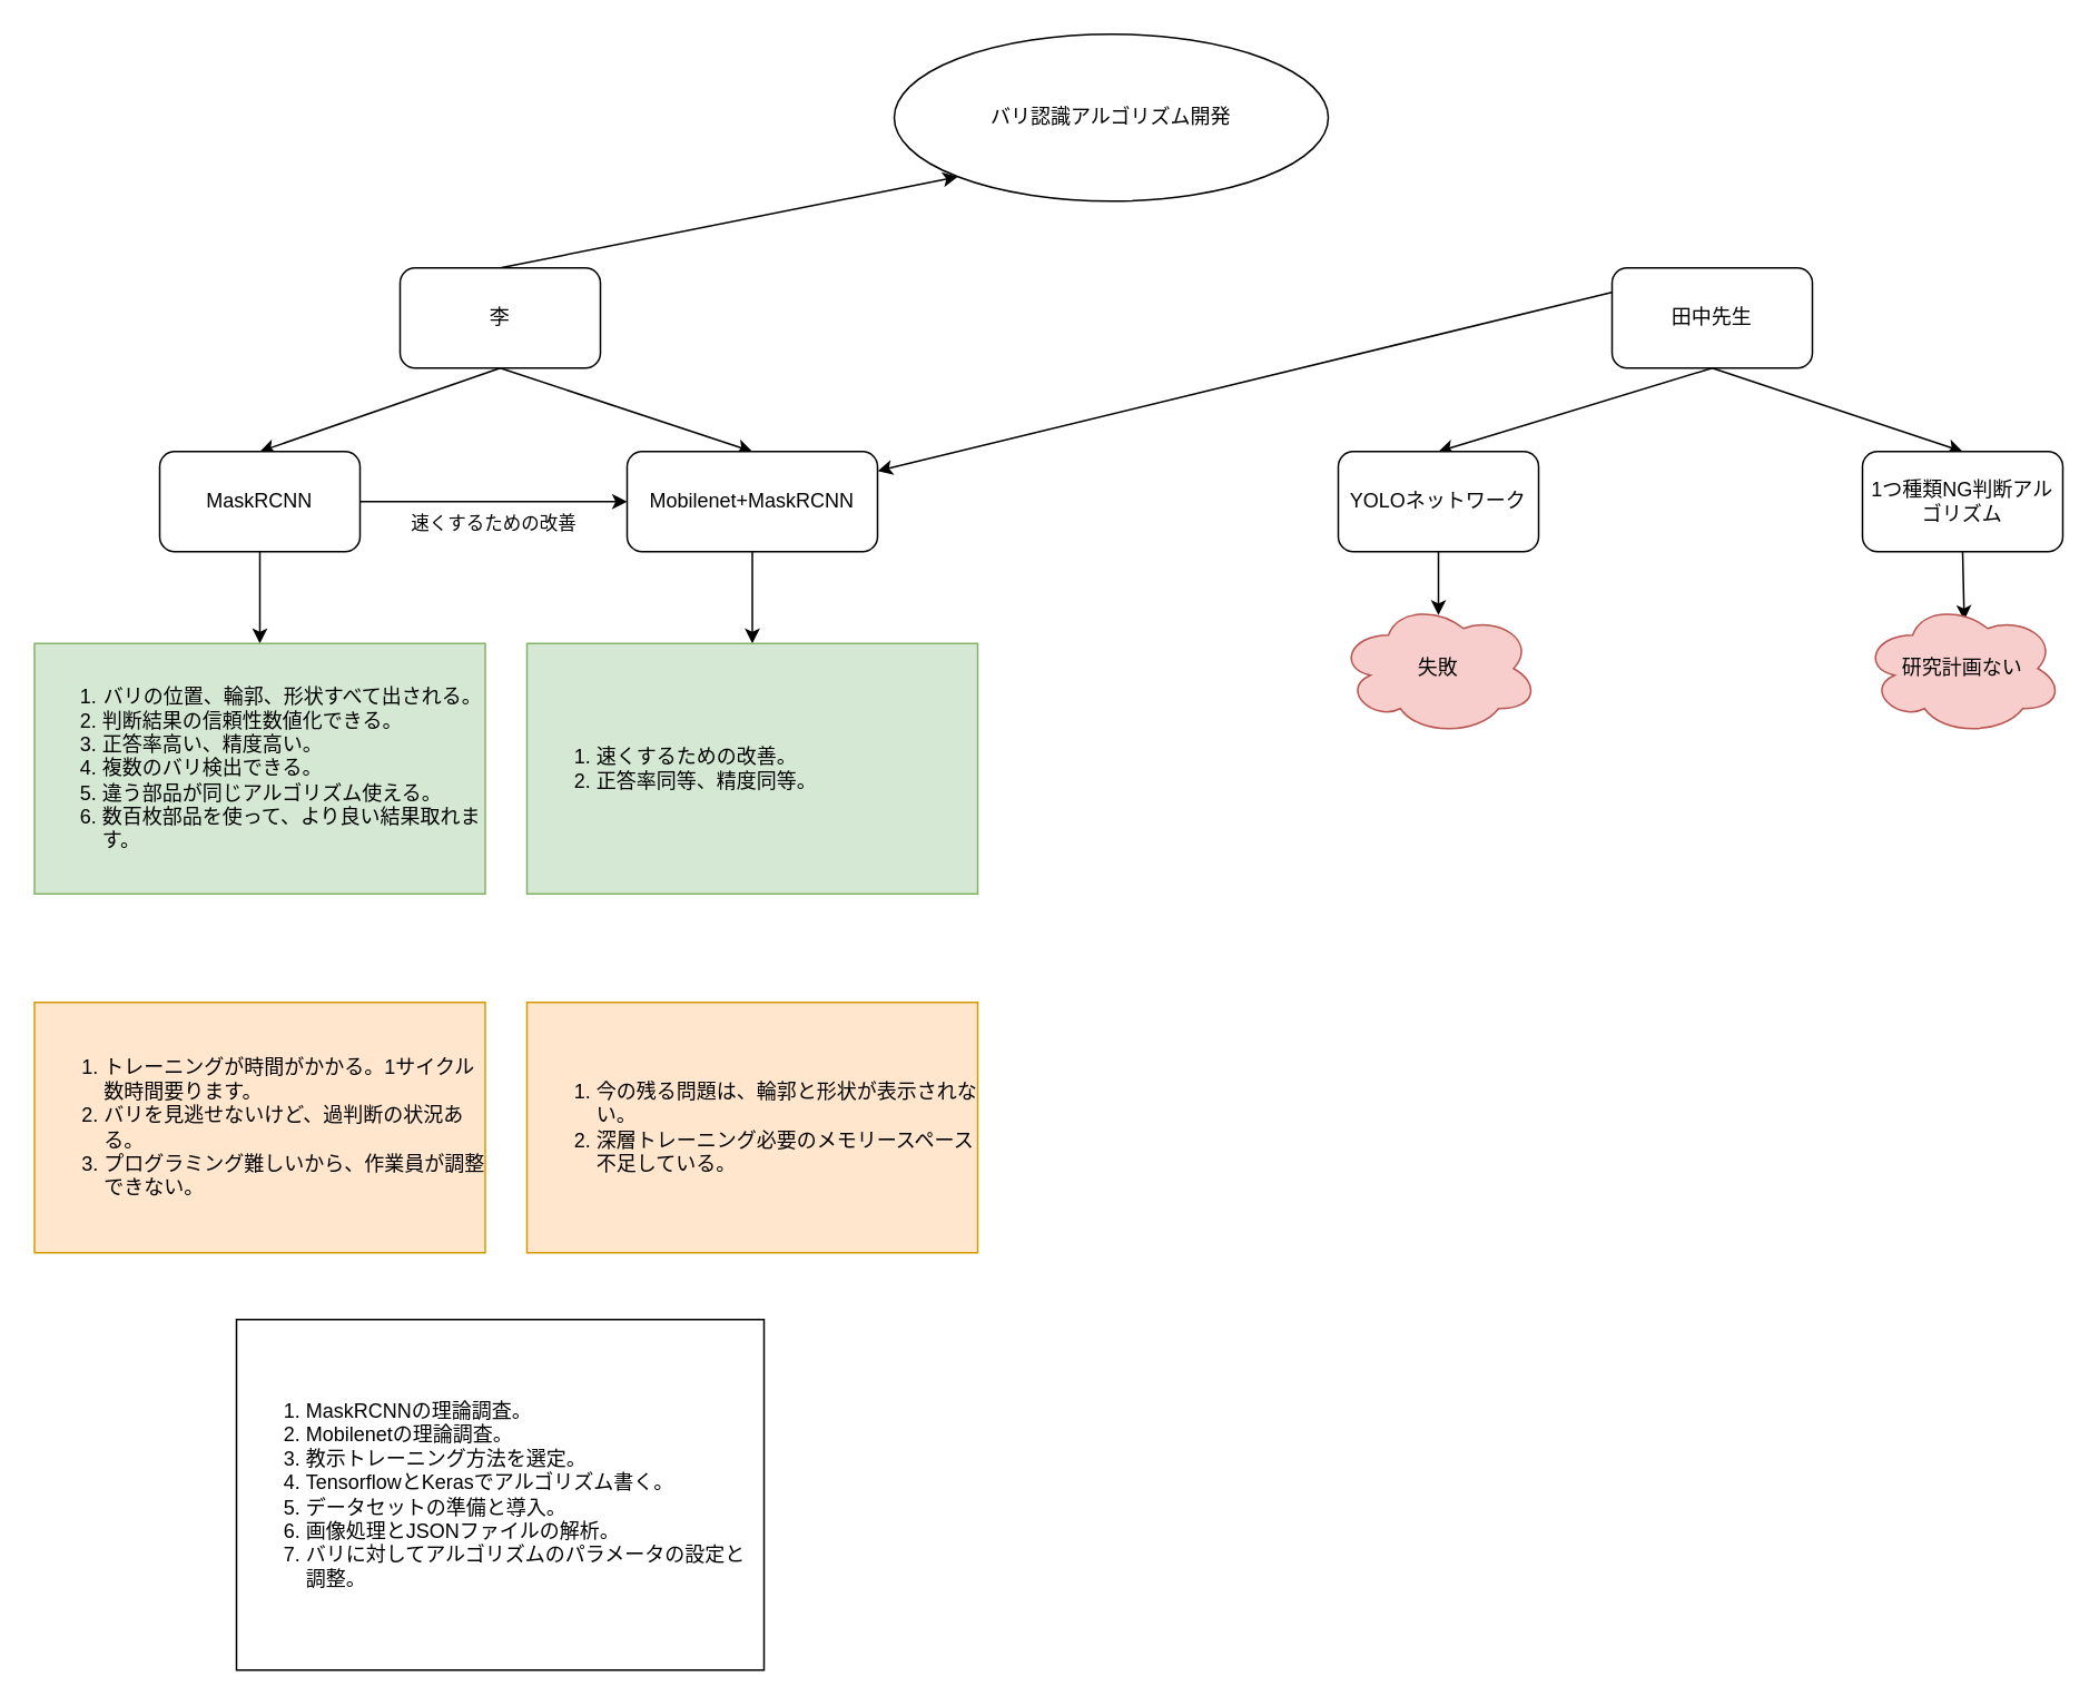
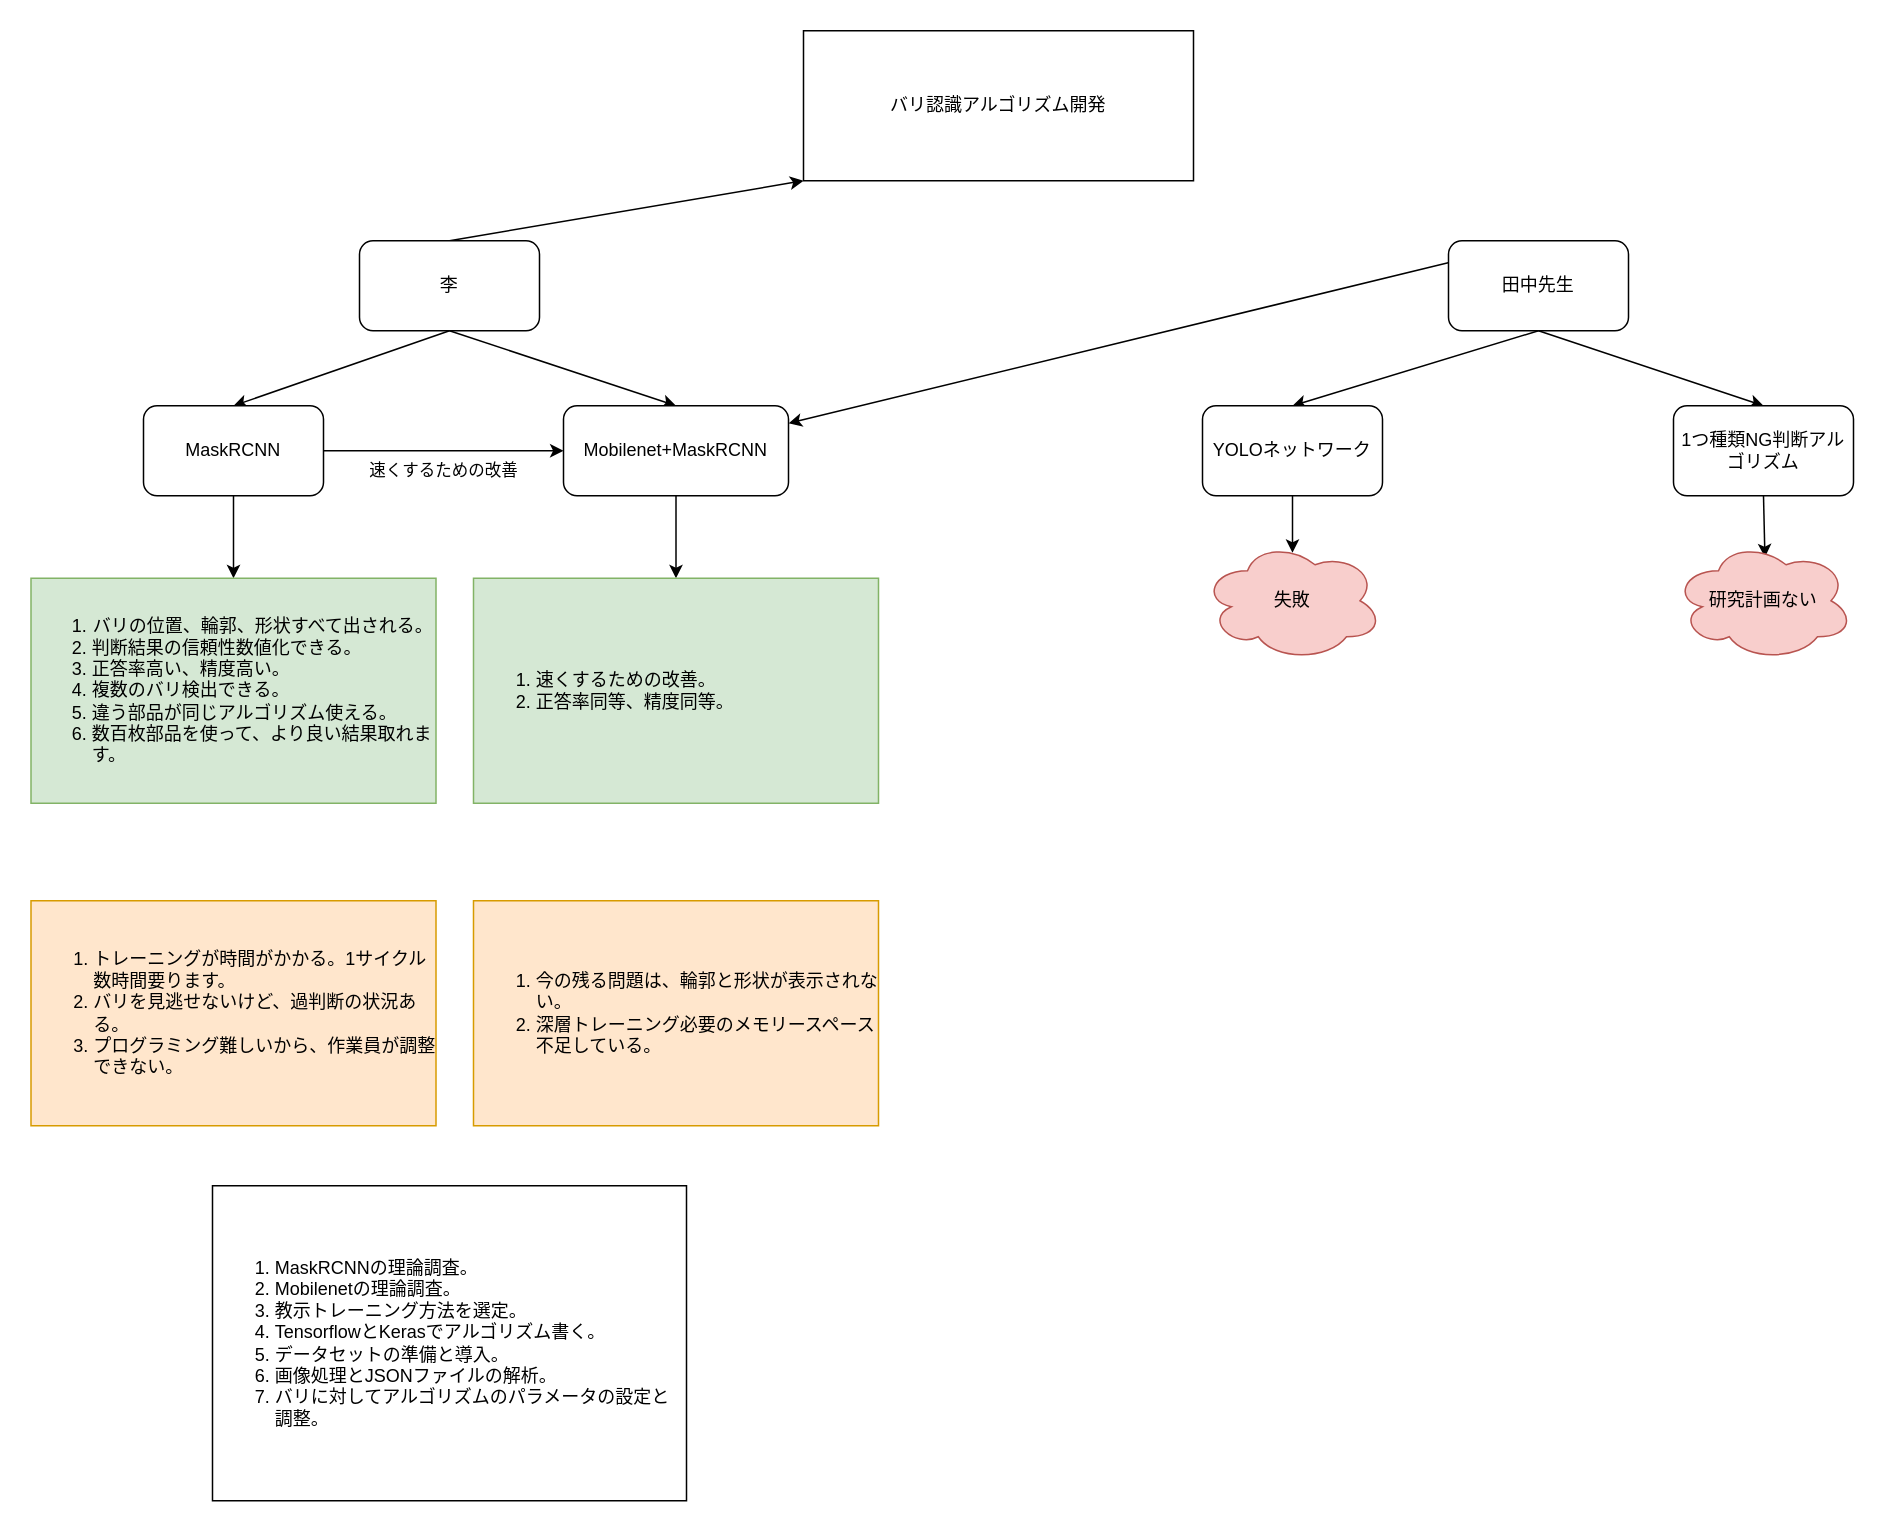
  <mxCell id="0" />
  <mxCell id="1" parent="0" />
- <mxCell id="2" value="バリ認識アルゴリズム開発" style="ellipse;whiteSpace=wrap;html=1;" vertex="1" parent="1"><mxGeometry x="535" y="20" width="260" height="100" as="geometry" /></mxCell>
+ <mxCell id="2" value="バリ認識アルゴリズム開発" style="whiteSpace=wrap;html=1;rounded=0;" vertex="1" parent="1"><mxGeometry x="535" y="20" width="260" height="100" as="geometry" /></mxCell>
  <mxCell id="3" style="rounded=0;orthogonalLoop=1;jettySize=auto;html=1;exitX=0.5;exitY=0;exitDx=0;exitDy=0;entryX=0;entryY=1;entryDx=0;entryDy=0;" edge="1" parent="1" source="6" target="2"><mxGeometry relative="1" as="geometry" /></mxCell>
  <mxCell id="4" style="edgeStyle=none;rounded=0;jumpStyle=none;orthogonalLoop=1;jettySize=auto;html=1;exitX=0.5;exitY=1;exitDx=0;exitDy=0;entryX=0.5;entryY=0;entryDx=0;entryDy=0;" edge="1" parent="1" source="6" target="13"><mxGeometry relative="1" as="geometry" /></mxCell>
  <mxCell id="5" style="edgeStyle=none;rounded=0;jumpStyle=none;orthogonalLoop=1;jettySize=auto;html=1;exitX=0.5;exitY=1;exitDx=0;exitDy=0;entryX=0.5;entryY=0;entryDx=0;entryDy=0;" edge="1" parent="1" source="6" target="15"><mxGeometry relative="1" as="geometry" /></mxCell>
  <mxCell id="6" value="李" style="rounded=1;whiteSpace=wrap;html=1;" vertex="1" parent="1"><mxGeometry x="239" y="160" width="120" height="60" as="geometry" /></mxCell>
  <mxCell id="7" style="edgeStyle=none;rounded=0;orthogonalLoop=1;jettySize=auto;html=1;exitX=0.5;exitY=0;exitDx=0;exitDy=0;" edge="1" parent="1" source="10" target="15"><mxGeometry relative="1" as="geometry" /></mxCell>
  <mxCell id="8" style="edgeStyle=none;rounded=0;orthogonalLoop=1;jettySize=auto;html=1;exitX=0.5;exitY=1;exitDx=0;exitDy=0;entryX=0.5;entryY=0;entryDx=0;entryDy=0;" edge="1" parent="1" source="10" target="17"><mxGeometry relative="1" as="geometry" /></mxCell>
  <mxCell id="9" style="edgeStyle=none;rounded=0;orthogonalLoop=1;jettySize=auto;html=1;exitX=0.5;exitY=1;exitDx=0;exitDy=0;entryX=0.5;entryY=0;entryDx=0;entryDy=0;" edge="1" parent="1" source="10" target="20"><mxGeometry relative="1" as="geometry" /></mxCell>
  <mxCell id="10" value="田中先生" style="rounded=1;whiteSpace=wrap;html=1;" vertex="1" parent="1"><mxGeometry x="965" y="160" width="120" height="60" as="geometry" /></mxCell>
  <mxCell id="11" value="速くするための改善" style="edgeStyle=none;rounded=0;orthogonalLoop=1;jettySize=auto;html=1;exitX=1;exitY=0.5;exitDx=0;exitDy=0;entryX=0;entryY=0.5;entryDx=0;entryDy=0;jumpStyle=none;verticalAlign=top;" edge="1" parent="1" source="13" target="15"><mxGeometry relative="1" as="geometry" /></mxCell>
  <mxCell id="12" style="edgeStyle=none;rounded=0;jumpStyle=none;orthogonalLoop=1;jettySize=auto;html=1;exitX=0.5;exitY=1;exitDx=0;exitDy=0;entryX=0.5;entryY=0;entryDx=0;entryDy=0;" edge="1" parent="1" source="13" target="22"><mxGeometry relative="1" as="geometry" /></mxCell>
  <mxCell id="13" value="MaskRCNN" style="rounded=1;whiteSpace=wrap;html=1;" vertex="1" parent="1"><mxGeometry x="95" y="270" width="120" height="60" as="geometry" /></mxCell>
  <mxCell id="14" style="edgeStyle=none;rounded=0;jumpStyle=none;orthogonalLoop=1;jettySize=auto;html=1;exitX=0.5;exitY=1;exitDx=0;exitDy=0;entryX=0.5;entryY=0;entryDx=0;entryDy=0;" edge="1" parent="1" source="15" target="24"><mxGeometry relative="1" as="geometry" /></mxCell>
  <mxCell id="15" value="Mobilenet+MaskRCNN" style="rounded=1;whiteSpace=wrap;html=1;" vertex="1" parent="1"><mxGeometry x="375" y="270" width="150" height="60" as="geometry" /></mxCell>
  <mxCell id="16" style="edgeStyle=none;rounded=0;orthogonalLoop=1;jettySize=auto;html=1;exitX=0.5;exitY=1;exitDx=0;exitDy=0;entryX=0.5;entryY=0.1;entryDx=0;entryDy=0;entryPerimeter=0;" edge="1" parent="1" source="17" target="18"><mxGeometry relative="1" as="geometry" /></mxCell>
  <mxCell id="17" value="YOLOネットワーク" style="rounded=1;whiteSpace=wrap;html=1;" vertex="1" parent="1"><mxGeometry x="801" y="270" width="120" height="60" as="geometry" /></mxCell>
  <mxCell id="18" value="失敗" style="ellipse;shape=cloud;whiteSpace=wrap;html=1;fillColor=#f8cecc;strokeColor=#b85450;" vertex="1" parent="1"><mxGeometry x="801" y="360" width="120" height="80" as="geometry" /></mxCell>
  <mxCell id="19" style="edgeStyle=none;rounded=0;orthogonalLoop=1;jettySize=auto;html=1;exitX=0.5;exitY=1;exitDx=0;exitDy=0;entryX=0.508;entryY=0.138;entryDx=0;entryDy=0;entryPerimeter=0;" edge="1" parent="1" source="20" target="21"><mxGeometry relative="1" as="geometry" /></mxCell>
  <mxCell id="20" value="1つ種類NG判断アルゴリズム" style="rounded=1;whiteSpace=wrap;html=1;" vertex="1" parent="1"><mxGeometry x="1115" y="270" width="120" height="60" as="geometry" /></mxCell>
  <mxCell id="21" value="研究計画ない" style="ellipse;shape=cloud;whiteSpace=wrap;html=1;fillColor=#f8cecc;strokeColor=#b85450;" vertex="1" parent="1"><mxGeometry x="1115" y="360" width="120" height="80" as="geometry" /></mxCell>
  <mxCell id="22" value="&lt;ol&gt;&lt;li&gt;&lt;span&gt;バリの位置、輪郭、形状すべて出される。&lt;/span&gt;&lt;br&gt;&lt;/li&gt;&lt;li style=&quot;text-align: left&quot;&gt;判断結果の信頼性数値化できる。&lt;/li&gt;&lt;li style=&quot;text-align: left&quot;&gt;正答率高い、精度高い。&lt;/li&gt;&lt;li style=&quot;text-align: left&quot;&gt;複数のバリ検出できる。&lt;/li&gt;&lt;li style=&quot;text-align: left&quot;&gt;違う部品が同じアルゴリズム使える。&lt;/li&gt;&lt;li style=&quot;text-align: left&quot;&gt;数百枚部品を使って、より良い結果取れます。&lt;/li&gt;&lt;/ol&gt;" style="rounded=0;whiteSpace=wrap;html=1;fillColor=#d5e8d4;strokeColor=#82b366;" vertex="1" parent="1"><mxGeometry x="20" y="385" width="270" height="150" as="geometry" /></mxCell>
  <mxCell id="23" value="&lt;ol&gt;&lt;li&gt;トレーニングが時間がかかる。1サイクル数時間要ります。&lt;/li&gt;&lt;li&gt;バリを見逃せないけど、過判断の状況ある。&lt;/li&gt;&lt;li&gt;プログラミング難しいから、作業員が調整できない。&lt;/li&gt;&lt;/ol&gt;" style="rounded=0;whiteSpace=wrap;html=1;align=left;fillColor=#ffe6cc;strokeColor=#d79b00;" vertex="1" parent="1"><mxGeometry x="20" y="600" width="270" height="150" as="geometry" /></mxCell>
  <mxCell id="24" value="&lt;ol&gt;&lt;li&gt;速くするための改善。&lt;/li&gt;&lt;li&gt;正答率同等、精度同等。&lt;/li&gt;&lt;/ol&gt;" style="rounded=0;whiteSpace=wrap;html=1;fillColor=#d5e8d4;strokeColor=#82b366;align=left;" vertex="1" parent="1"><mxGeometry x="315" y="385" width="270" height="150" as="geometry" /></mxCell>
  <mxCell id="25" value="&lt;ol&gt;&lt;li&gt;今の残る問題は、輪郭と形状が表示されない。&lt;/li&gt;&lt;li&gt;深層トレーニング必要のメモリースペース不足している。&lt;/li&gt;&lt;/ol&gt;" style="rounded=0;whiteSpace=wrap;html=1;align=left;fillColor=#ffe6cc;strokeColor=#d79b00;" vertex="1" parent="1"><mxGeometry x="315" y="600" width="270" height="150" as="geometry" /></mxCell>
  <mxCell id="26" value="&lt;ol&gt;&lt;li&gt;MaskRCNNの理論調査。&lt;/li&gt;&lt;li&gt;Mobilenetの理論調査。&lt;/li&gt;&lt;li&gt;教示トレーニング方法を選定。&lt;/li&gt;&lt;li&gt;TensorflowとKerasでアルゴリズム書く。&lt;/li&gt;&lt;li&gt;データセットの準備と導入。&lt;/li&gt;&lt;li&gt;画像処理とJSONファイルの解析。&lt;/li&gt;&lt;li&gt;バリに対してアルゴリズムのパラメータの設定と調整。&lt;/li&gt;&lt;/ol&gt;" style="rounded=0;whiteSpace=wrap;html=1;align=left;" vertex="1" parent="1"><mxGeometry x="141" y="790" width="316" height="210" as="geometry" /></mxCell>
